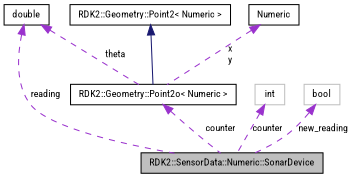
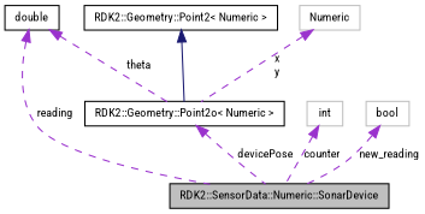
  digraph {
    fontname="Roboto Condensed"
    node [color=black fillcolor=white fontname="Roboto Condensed" fontsize=10 shape=record style=filled]
    edge [color=darkorchid3 dir=back fontname="Roboto Condensed" fontsize=10 labelfontname="FreeSans.ttf" labelfontsize=10 style=dashed]
    n1 [fillcolor=grey75 fontcolor=black height=0.2 label="RDK2::SensorData::Numeric::SonarDevice" width=0.4]
    n2 [height=0.2 label=double width=0.4]
    n3 [height=0.2 label="RDK2::Geometry::Point2o\< Numeric \>" width=0.4]
    n4 [height=0.2 label="RDK2::Geometry::Point2\< Numeric \>" width=0.4]
-   n5 [height=0.2 label=Numeric width=0.4]
+   n5 [color=grey75 height=0.2 label=Numeric width=0.4]
    n6 [color=grey75 height=0.2 label=int width=0.4]
    n7 [color=grey75 height=0.2 label=bool width=0.4]
    n2 -> n1 [label=reading]
    n2 -> n3 [label=theta]
-   n3 -> n1 [label=counter]
+   n3 -> n1 [label=devicePose]
    n4 -> n3 [color=midnightblue style=solid]
    n5 -> n3 [label="x\ny"]
    n6 -> n1 [label=counter]
    n7 -> n1 [label=new_reading]
  }
